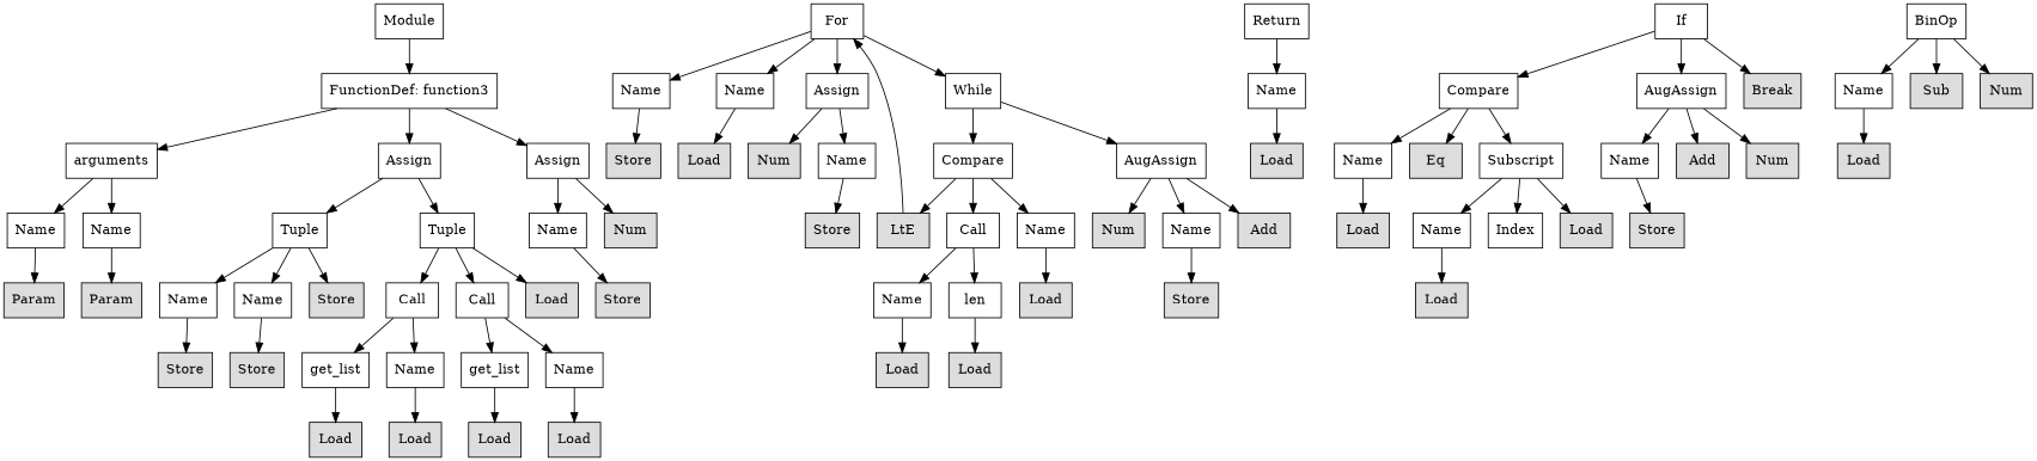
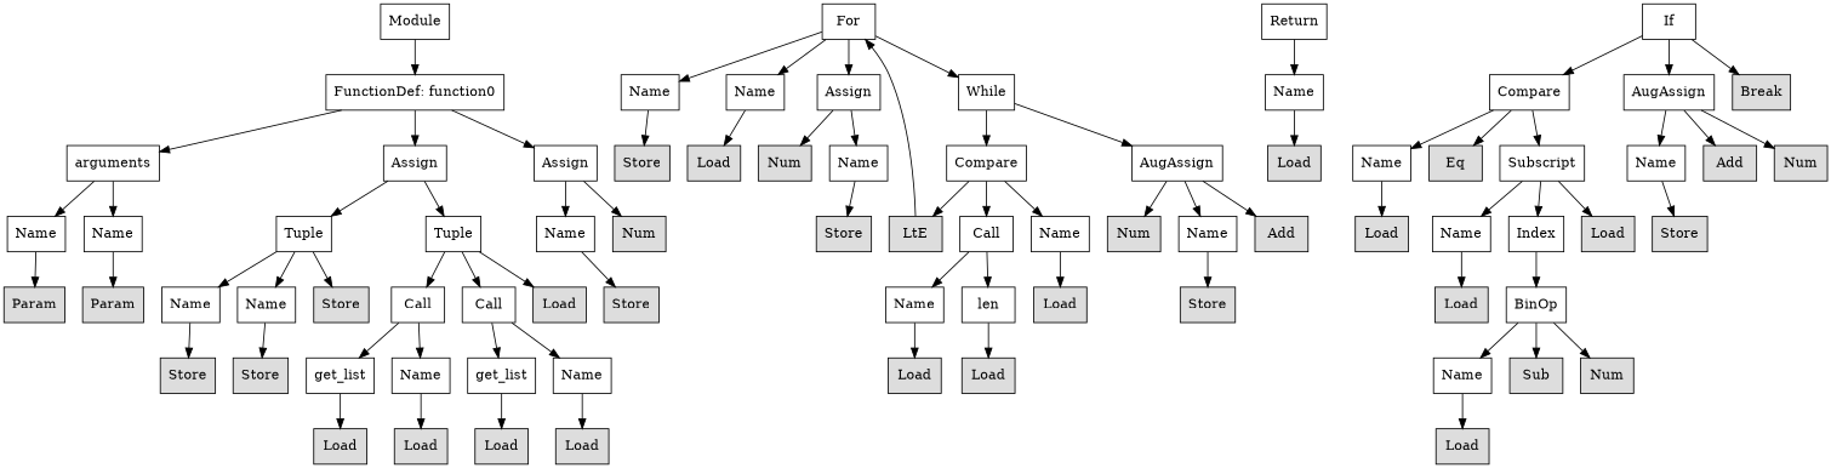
  digraph {
    node [shape=rect]
    n1 [label=Module]
-   n2 [label="FunctionDef: function3"]
+   n2 [label="FunctionDef: function0"]
    n3 [label=arguments]
    n4 [label=Assign]
    n5 [label=Assign]
    n6 [label=Name]
    n7 [label=Name]
    n8 [label=Tuple]
    n9 [label=Tuple]
    n10 [label=Name]
    n11 [fillcolor="#dddddd" label=Num style=filled]
    n12 [label=For]
    n13 [label=Name]
    n14 [label=Name]
    n15 [label=Assign]
    n16 [label=While]
    n17 [label=Return]
    n18 [label=Name]
    n19 [fillcolor="#dddddd" label=Param style=filled]
    n20 [fillcolor="#dddddd" label=Param style=filled]
    n21 [label=Name]
    n22 [label=Name]
    n23 [fillcolor="#dddddd" label=Store style=filled]
    n24 [label=Call]
    n25 [label=Call]
    n26 [fillcolor="#dddddd" label=Load style=filled]
    n27 [fillcolor="#dddddd" label=Store style=filled]
    n28 [fillcolor="#dddddd" label=Store style=filled]
    n29 [fillcolor="#dddddd" label=Load style=filled]
    n30 [label=Name]
    n31 [fillcolor="#dddddd" label=Num style=filled]
    n32 [label=Compare]
    n33 [label=AugAssign]
    n34 [fillcolor="#dddddd" label=Load style=filled]
    n35 [fillcolor="#dddddd" label=Store style=filled]
    n36 [fillcolor="#dddddd" label=Store style=filled]
    n37 [label=get_list]
    n38 [label=Name]
    n39 [label=get_list]
    n40 [label=Name]
    n41 [fillcolor="#dddddd" label=Store style=filled]
    n42 [label=Name]
    n43 [fillcolor="#dddddd" label=LtE style=filled]
    n44 [label=Call]
    n45 [label=If]
    n46 [label=Compare]
    n47 [label=AugAssign]
    n48 [fillcolor="#dddddd" label=Break style=filled]
    n49 [label=Name]
    n50 [fillcolor="#dddddd" label=Add style=filled]
    n51 [fillcolor="#dddddd" label=Num style=filled]
    n52 [fillcolor="#dddddd" label=Load style=filled]
    n53 [fillcolor="#dddddd" label=Load style=filled]
    n54 [fillcolor="#dddddd" label=Load style=filled]
    n55 [fillcolor="#dddddd" label=Load style=filled]
    n56 [fillcolor="#dddddd" label=Load style=filled]
    n57 [label=len]
    n58 [label=Name]
    n59 [label=Name]
    n60 [fillcolor="#dddddd" label=Eq style=filled]
    n61 [label=Subscript]
    n62 [label=Name]
    n63 [fillcolor="#dddddd" label=Add style=filled]
    n64 [fillcolor="#dddddd" label=Num style=filled]
    n65 [fillcolor="#dddddd" label=Store style=filled]
    n66 [fillcolor="#dddddd" label=Load style=filled]
    n67 [fillcolor="#dddddd" label=Load style=filled]
    n68 [fillcolor="#dddddd" label=Load style=filled]
    n69 [label=Name]
    n70 [label=Index]
    n71 [fillcolor="#dddddd" label=Load style=filled]
    n72 [fillcolor="#dddddd" label=Store style=filled]
    n73 [fillcolor="#dddddd" label=Load style=filled]
    n74 [label=BinOp]
    n75 [label=Name]
    n76 [fillcolor="#dddddd" label=Sub style=filled]
    n77 [fillcolor="#dddddd" label=Num style=filled]
    n78 [fillcolor="#dddddd" label=Load style=filled]
    n1 -> n2
    n2 -> n3
    n2 -> n4
    n2 -> n5
    n3 -> n6
    n3 -> n7
    n4 -> n8
    n4 -> n9
    n5 -> n10
    n5 -> n11
    n6 -> n19
    n7 -> n20
    n8 -> n21
    n8 -> n22
    n8 -> n23
    n9 -> n24
    n9 -> n25
    n9 -> n26
    n10 -> n27
    n12 -> n13
    n12 -> n14
    n12 -> n15
    n12 -> n16
    n13 -> n28
    n14 -> n29
    n15 -> n30
    n15 -> n31
    n16 -> n32
    n16 -> n33
    n17 -> n18
    n18 -> n34
    n21 -> n35
    n22 -> n36
    n24 -> n37
    n24 -> n38
    n25 -> n39
    n25 -> n40
    n30 -> n41
    n32 -> n42
    n32 -> n43
    n32 -> n44
    n33 -> n49
    n33 -> n50
    n33 -> n51
    n37 -> n52
    n38 -> n53
    n39 -> n54
    n40 -> n55
    n42 -> n56
    n43 -> n12
    n44 -> n57
    n44 -> n58
    n45 -> n46
    n45 -> n47
    n45 -> n48
    n46 -> n59
    n46 -> n60
    n46 -> n61
    n47 -> n62
    n47 -> n63
    n47 -> n64
    n49 -> n65
    n57 -> n66
    n58 -> n67
    n59 -> n68
    n61 -> n69
    n61 -> n70
    n61 -> n71
    n62 -> n72
    n69 -> n73
+   n70 -> n74
    n74 -> n75
    n74 -> n76
    n74 -> n77
    n75 -> n78
  }
